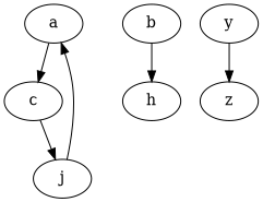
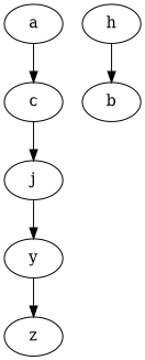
  digraph {
    edge [penwidth=1 weight=1]
    a
    c
    b
    h
    j
    y
    z
    a -> c
    c -> j
-   b -> h
-   j -> a
+   h -> b
+   j -> y
    y -> z
  }
